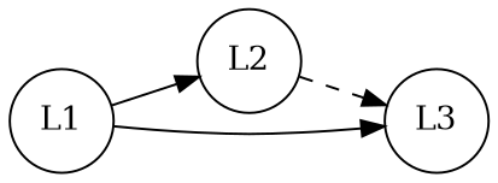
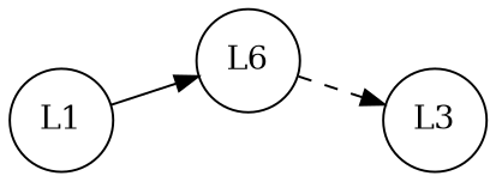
  digraph {
    nodesep="“4”"
    rankdir=LR
    node [shape=circle]
    L1
-   L2
+   L2 [label=L6]
    L3
    L1 -> L2
-   L1 -> L3
    L2 -> L3 [style=dashed]
  }
